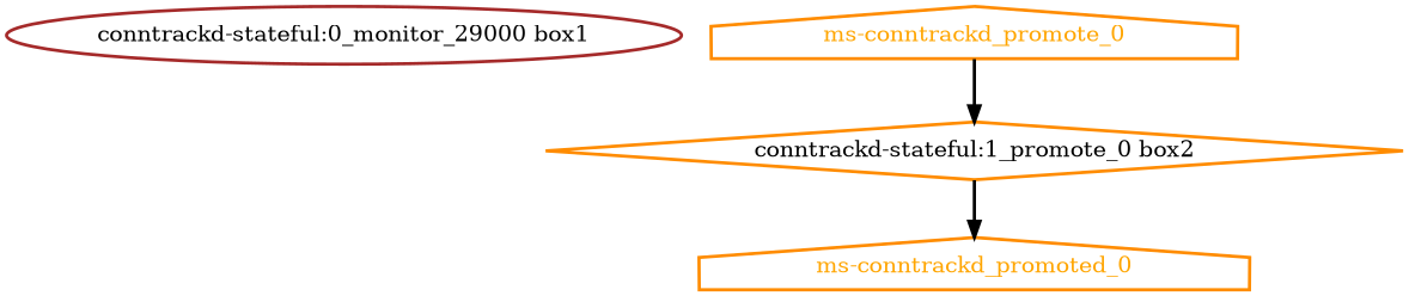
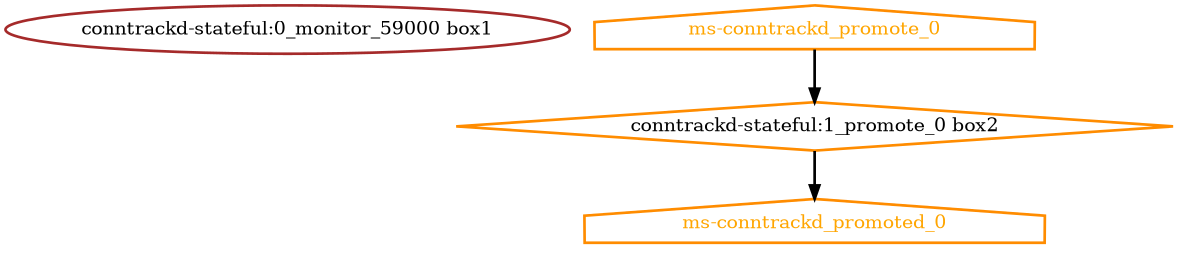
  digraph {
    node [color=darkorange fontcolor=black shape=house style=bold]
    edge [style=bold]
-   "conntrackd-stateful:0_monitor_29000 box1" [color=brown shape=ellipse]
+   "conntrackd-stateful:0_monitor_29000 box1" [color=brown shape=ellipse label="conntrackd-stateful:0_monitor_59000 box1"]
    "conntrackd-stateful:1_promote_0 box2" [shape=diamond]
    "ms-conntrackd_promoted_0" [fontcolor=orange]
    "ms-conntrackd_promote_0" [fontcolor=orange]
    "conntrackd-stateful:1_promote_0 box2" -> "ms-conntrackd_promoted_0"
    "ms-conntrackd_promote_0" -> "conntrackd-stateful:1_promote_0 box2"
  }
